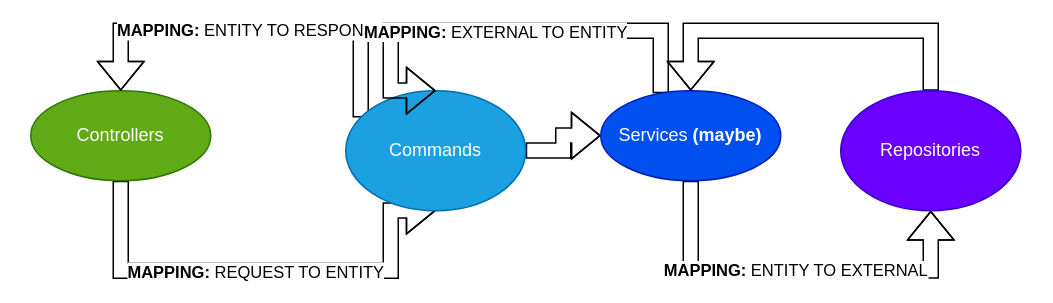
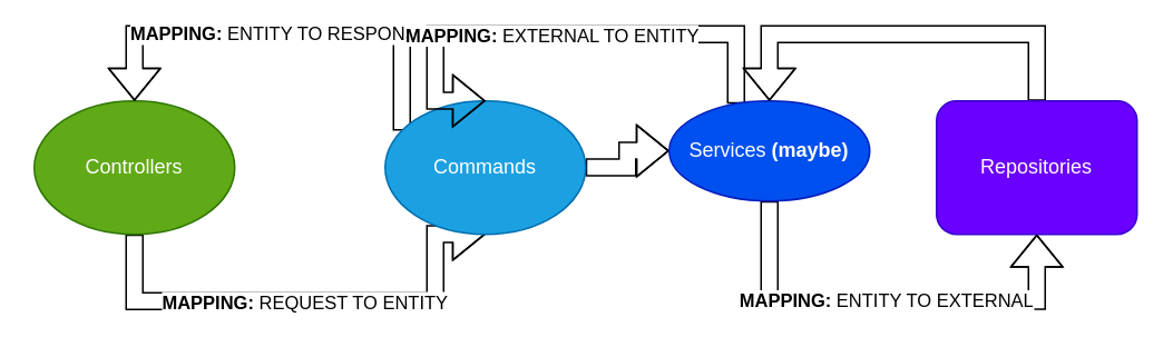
  <mxCell id="0" />
  <mxCell id="1" parent="0" />
  <mxCell id="2" style="edgeStyle=orthogonalEdgeStyle;rounded=0;orthogonalLoop=1;jettySize=auto;html=1;entryX=0.5;entryY=1;entryDx=0;entryDy=0;shape=flexArrow;" edge="1" parent="1" source="4" target="8"><mxGeometry relative="1" as="geometry"><Array as="points"><mxPoint x="80" y="180" /><mxPoint x="260" y="180" /></Array></mxGeometry></mxCell>
  <mxCell id="3" value="&lt;b&gt;MAPPING:&lt;/b&gt; REQUEST TO ENTITY" style="edgeLabel;html=1;align=center;verticalAlign=middle;resizable=0;points=[];" vertex="1" connectable="0" parent="2"><mxGeometry x="-0.146" y="-2" relative="1" as="geometry"><mxPoint x="18" y="-2" as="offset" /></mxGeometry></mxCell>
- <mxCell id="4" value="Controllers" style="ellipse;whiteSpace=wrap;html=1;fillColor=#60a917;strokeColor=#2D7600;fontColor=#ffffff;" vertex="1" parent="1"><mxGeometry x="20" y="59.94" width="120" height="60" as="geometry" /></mxCell>
+ <mxCell id="4" value="Controllers" style="ellipse;whiteSpace=wrap;html=1;fillColor=#60a917;strokeColor=#2D7600;fontColor=#ffffff;" vertex="1" parent="1"><mxGeometry y="59.94" width="120" height="80" as="geometry" x="20" /></mxCell>
  <mxCell id="5" value="" style="edgeStyle=orthogonalEdgeStyle;shape=flexArrow;rounded=0;orthogonalLoop=1;jettySize=auto;html=1;" edge="1" parent="1" source="8" target="13"><mxGeometry relative="1" as="geometry" /></mxCell>
  <mxCell id="6" style="edgeStyle=orthogonalEdgeStyle;shape=flexArrow;rounded=0;orthogonalLoop=1;jettySize=auto;html=1;entryX=0.5;entryY=0;entryDx=0;entryDy=0;" edge="1" parent="1" source="8" target="4"><mxGeometry relative="1" as="geometry"><Array as="points"><mxPoint x="240" y="20" /><mxPoint x="80" y="20" /></Array></mxGeometry></mxCell>
  <mxCell id="7" value="&lt;b&gt;MAPPING:&lt;/b&gt;&amp;nbsp;ENTITY TO RESPONSE" style="edgeLabel;html=1;align=center;verticalAlign=middle;resizable=0;points=[];" vertex="1" connectable="0" parent="6"><mxGeometry x="0.195" y="-1" relative="1" as="geometry"><mxPoint x="23" as="offset" /></mxGeometry></mxCell>
  <mxCell id="8" value="Commands" style="ellipse;whiteSpace=wrap;html=1;fillColor=#1ba1e2;strokeColor=#006EAF;fontColor=#ffffff;" vertex="1" parent="1"><mxGeometry x="230" y="59.94" width="120" height="80" as="geometry" /></mxCell>
  <mxCell id="9" style="edgeStyle=orthogonalEdgeStyle;shape=flexArrow;rounded=0;orthogonalLoop=1;jettySize=auto;html=1;entryX=0.5;entryY=1;entryDx=0;entryDy=0;" edge="1" parent="1" source="13" target="15"><mxGeometry relative="1" as="geometry"><Array as="points"><mxPoint x="460" y="179.94" /><mxPoint x="620" y="179.94" /></Array></mxGeometry></mxCell>
  <mxCell id="10" value="&lt;b&gt;MAPPING:&lt;/b&gt; ENTITY TO EXTERNAL" style="edgeLabel;html=1;align=center;verticalAlign=middle;resizable=0;points=[];" vertex="1" connectable="0" parent="9"><mxGeometry x="-0.146" y="-3" relative="1" as="geometry"><mxPoint x="18" y="-3" as="offset" /></mxGeometry></mxCell>
  <mxCell id="11" style="edgeStyle=orthogonalEdgeStyle;shape=flexArrow;rounded=0;orthogonalLoop=1;jettySize=auto;html=1;entryX=0.5;entryY=0;entryDx=0;entryDy=0;" edge="1" parent="1" source="13" target="8"><mxGeometry relative="1" as="geometry"><Array as="points"><mxPoint x="440" y="20" /><mxPoint x="260" y="20" /></Array></mxGeometry></mxCell>
  <mxCell id="12" value="&lt;b&gt;MAPPING:&lt;/b&gt;&amp;nbsp;EXTERNAL TO ENTITY" style="edgeLabel;html=1;align=center;verticalAlign=middle;resizable=0;points=[];" vertex="1" connectable="0" parent="11"><mxGeometry x="0.318" y="-2" relative="1" as="geometry"><mxPoint x="40" y="2" as="offset" /></mxGeometry></mxCell>
  <mxCell id="13" value="Services &lt;b&gt;(maybe)&lt;/b&gt;" style="ellipse;whiteSpace=wrap;html=1;fillColor=#0050ef;strokeColor=#001DBC;fontColor=#ffffff;" vertex="1" parent="1"><mxGeometry x="400" y="59.94" width="120" height="60" as="geometry" /></mxCell>
  <mxCell id="14" style="edgeStyle=orthogonalEdgeStyle;shape=flexArrow;rounded=0;orthogonalLoop=1;jettySize=auto;html=1;entryX=0.5;entryY=0;entryDx=0;entryDy=0;" edge="1" parent="1" source="15" target="13"><mxGeometry relative="1" as="geometry"><Array as="points"><mxPoint x="620" y="20" /><mxPoint x="460" y="20" /></Array></mxGeometry></mxCell>
- <mxCell id="15" value="Repositories" style="ellipse;whiteSpace=wrap;html=1;fillColor=#6a00ff;strokeColor=#3700CC;fontColor=#ffffff;" vertex="1" parent="1"><mxGeometry x="560" y="59.94" width="120" height="80" as="geometry" /></mxCell>
+ <mxCell id="15" value="Repositories" style="whiteSpace=wrap;html=1;fillColor=#6a00ff;strokeColor=#3700CC;fontColor=#ffffff;rounded=1;" vertex="1" parent="1"><mxGeometry x="560" y="59.94" width="120" height="80" as="geometry" /></mxCell>
